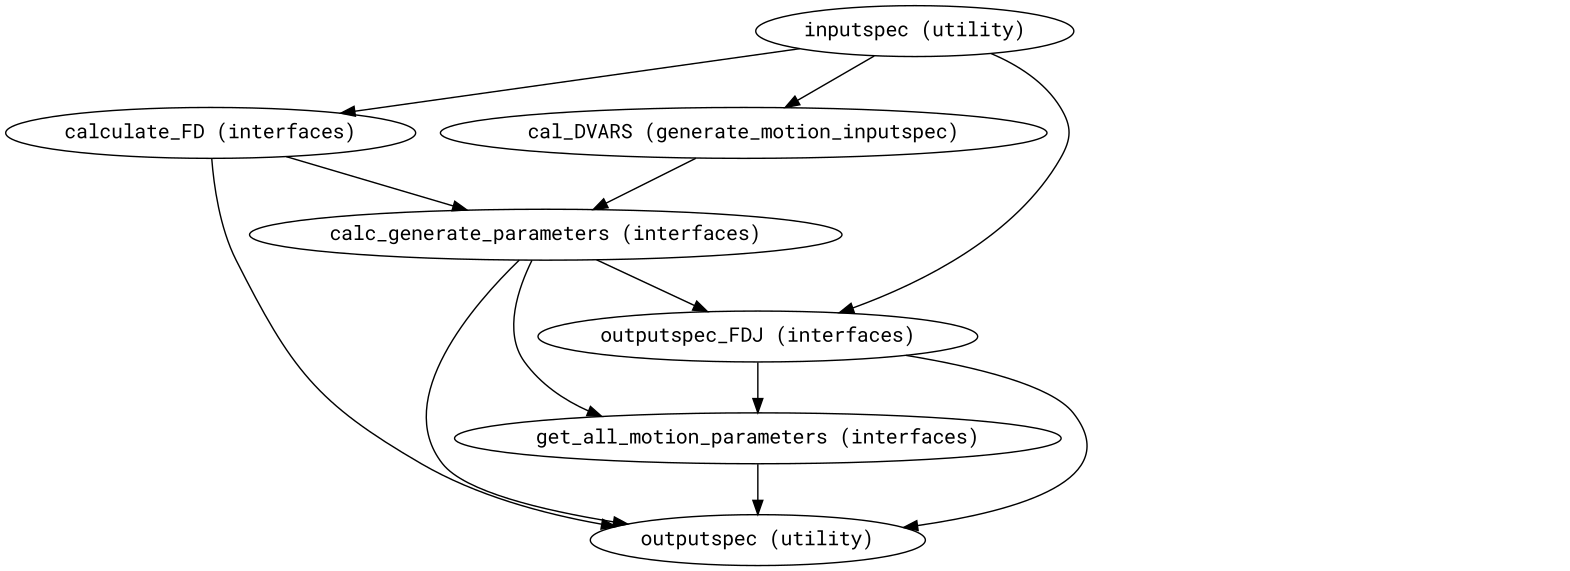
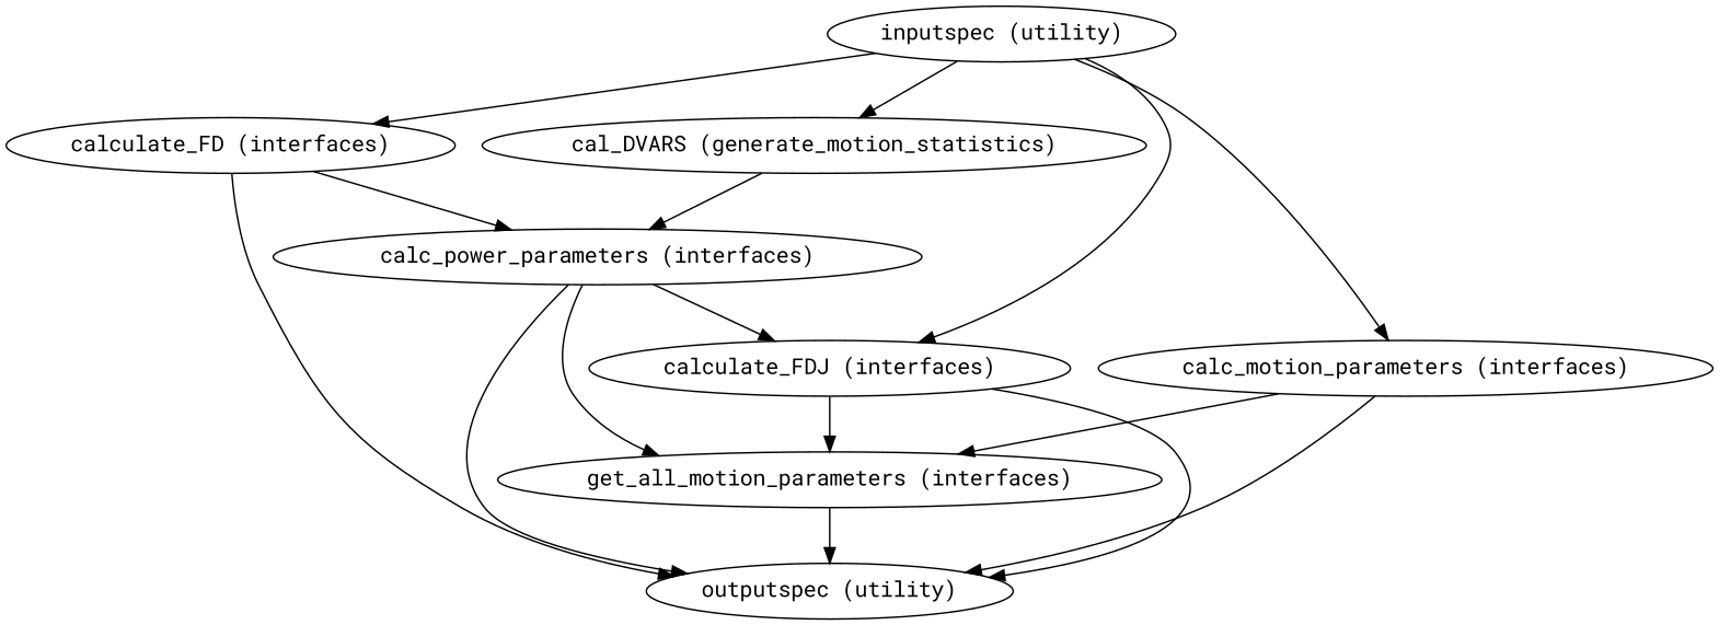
  strict digraph {
    fontname="Roboto Mono"
    node [fontname="Roboto Mono"]
    edge [fontname="Roboto Mono"]
    "inputspec (utility)"
-   "cal_DVARS (generate_motion_statistics)" [label="cal_DVARS (generate_motion_inputspec)"]
+   "cal_DVARS (generate_motion_statistics)"
    "calculate_FD (interfaces)"
-   "calculate_FDJ (interfaces)" [label="outputspec_FDJ (interfaces)"]
-   "calc_power_parameters (interfaces)" [label="calc_generate_parameters (interfaces)"]
+   "calculate_FDJ (interfaces)"
+   "calc_motion_parameters (interfaces)"
+   "calc_power_parameters (interfaces)"
    "outputspec (utility)"
    "get_all_motion_parameters (interfaces)"
    "inputspec (utility)" -> "cal_DVARS (generate_motion_statistics)"
    "inputspec (utility)" -> "calculate_FD (interfaces)"
    "inputspec (utility)" -> "calculate_FDJ (interfaces)"
+   "inputspec (utility)" -> "calc_motion_parameters (interfaces)"
    "cal_DVARS (generate_motion_statistics)" -> "calc_power_parameters (interfaces)"
    "calculate_FD (interfaces)" -> "calc_power_parameters (interfaces)"
    "calculate_FD (interfaces)" -> "outputspec (utility)"
    "calculate_FDJ (interfaces)" -> "outputspec (utility)"
    "calculate_FDJ (interfaces)" -> "get_all_motion_parameters (interfaces)"
+   "calc_motion_parameters (interfaces)" -> "outputspec (utility)"
+   "calc_motion_parameters (interfaces)" -> "get_all_motion_parameters (interfaces)"
    "calc_power_parameters (interfaces)" -> "calculate_FDJ (interfaces)"
    "calc_power_parameters (interfaces)" -> "outputspec (utility)"
    "calc_power_parameters (interfaces)" -> "get_all_motion_parameters (interfaces)"
    "get_all_motion_parameters (interfaces)" -> "outputspec (utility)"
  }
